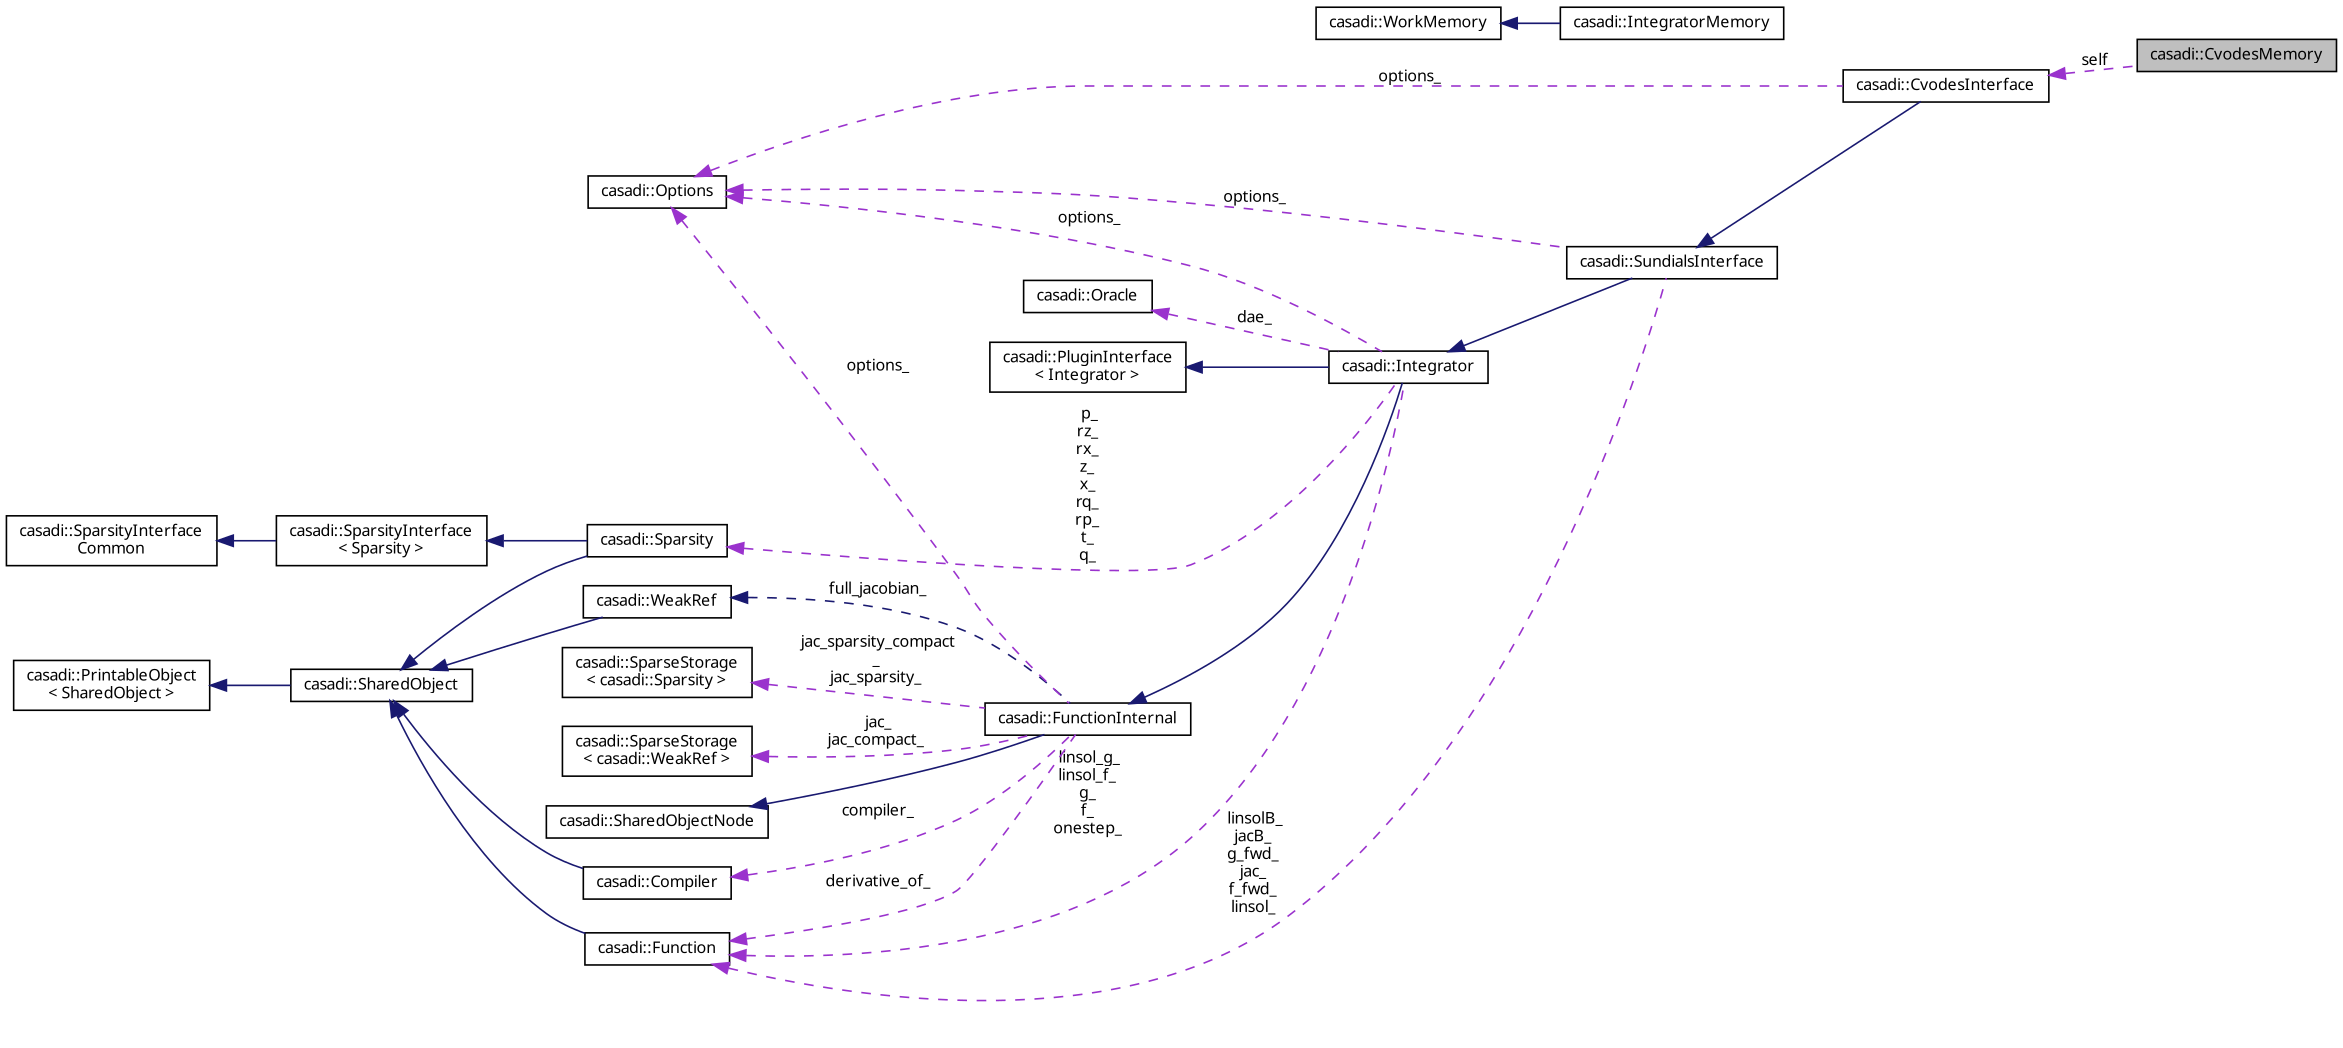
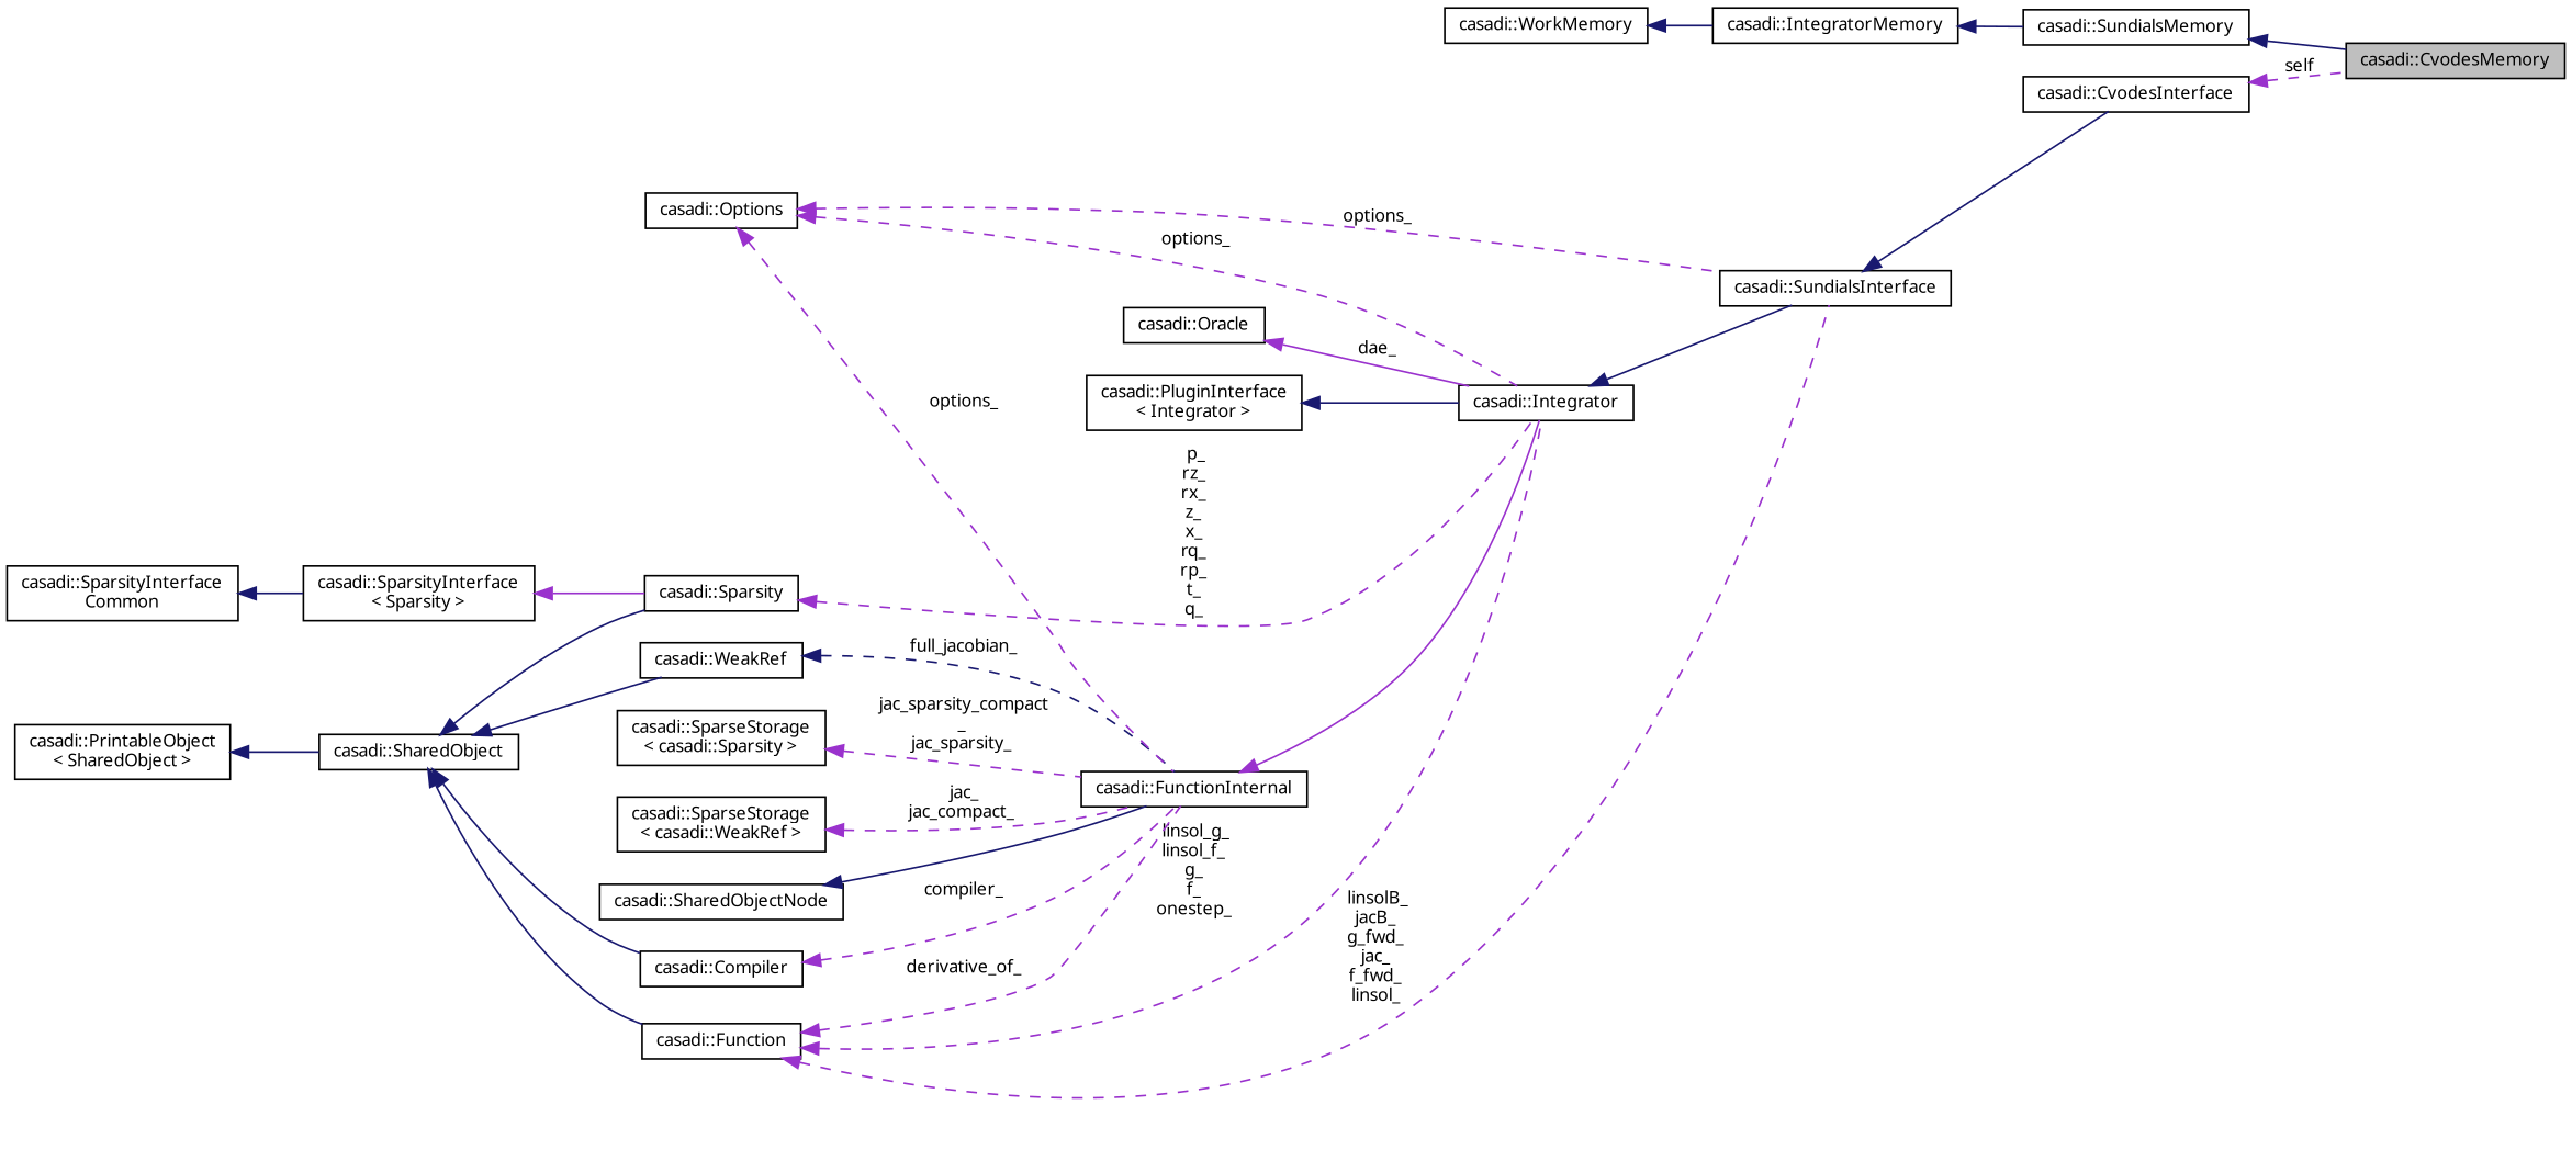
  digraph {
    rankdir=LR
    node [color=black fillcolor=white fontname="FreeSans.ttf" fontsize=10 shape=record style=filled]
    edge [color=midnightblue dir=back fontname="FreeSans.ttf" fontsize=10 labelfontname="FreeSans.ttf" labelfontsize=10 style=solid]
    n1 [fillcolor=grey75 fontcolor=black height=0.2 label="casadi::CvodesMemory" width=0.4]
+   n2 [height=0.2 label="casadi::SundialsMemory" width=0.4]
    n3 [height=0.2 label="casadi::IntegratorMemory" width=0.4]
    n4 [height=0.2 label="casadi::WorkMemory" width=0.4]
    n5 [height=0.2 label="casadi::CvodesInterface" width=0.4]
    n6 [height=0.2 label="casadi::SundialsInterface" width=0.4]
    n7 [height=0.2 label="casadi::Integrator" width=0.4]
    n8 [height=0.2 label="casadi::FunctionInternal" width=0.4]
    n9 [height=0.2 label="casadi::SharedObjectNode" width=0.4]
    n10 [height=0.2 label="casadi::WeakRef" width=0.4]
    n11 [height=0.2 label="casadi::SharedObject" width=0.4]
    n12 [height=0.2 label="casadi::Function" width=0.4]
    n13 [height=0.2 label="casadi::Compiler" width=0.4]
    n14 [height=0.2 label="casadi::Sparsity" width=0.4]
    n15 [height=0.2 label="casadi::PrintableObject\l\< SharedObject \>" width=0.4]
    n16 [height=0.2 label="casadi::SparseStorage\l\< casadi::WeakRef \>" width=0.4]
    n17 [height=0.2 label="casadi::Options" width=0.4]
    n18 [height=0.2 label="casadi::SparseStorage\l\< casadi::Sparsity \>" width=0.4]
    n19 [height=0.2 label="casadi::PluginInterface\l\< Integrator \>" width=0.4]
    n20 [height=0.2 label="casadi::SparsityInterface\l\< Sparsity \>" width=0.4]
    n21 [height=0.2 label="casadi::SparsityInterface\lCommon" width=0.4]
    n22 [height=0.2 label="casadi::Oracle" width=0.4]
+   n2 -> n1
+   n3 -> n2
    n4 -> n3
    n5 -> n1 [color=darkorchid3 label=" self" style=dashed]
    n6 -> n5
    n7 -> n6
-   n8 -> n7
+   n8 -> n7 [color=darkorchid3]
    n9 -> n8
    n10 -> n8 [label=" full_jacobian_" style=dashed]
    n11 -> n10
    n11 -> n12
    n11 -> n13
    n11 -> n14
    n12 -> n6 [color=darkorchid3 label=" linsolB_\njacB_\ng_fwd_\njac_\nf_fwd_\nlinsol_" style=dashed]
    n12 -> n7 [color=darkorchid3 label=" linsol_g_\nlinsol_f_\ng_\nf_\nonestep_" style=dashed]
    n12 -> n8 [color=darkorchid3 label=" derivative_of_" style=dashed]
    n13 -> n8 [color=darkorchid3 label=" compiler_" style=dashed]
    n14 -> n7 [color=darkorchid3 label=" p_\nrz_\nrx_\nz_\nx_\nrq_\nrp_\nt_\nq_" style=dashed]
    n15 -> n11
    n16 -> n8 [color=darkorchid3 label=" jac_\njac_compact_" style=dashed]
-   n17 -> n5 [color=darkorchid3 label=" options_" style=dashed]
    n17 -> n6 [color=darkorchid3 label=" options_" style=dashed]
    n17 -> n7 [color=darkorchid3 label=" options_" style=dashed]
    n17 -> n8 [color=darkorchid3 label=" options_" style=dashed]
    n18 -> n8 [color=darkorchid3 label=" jac_sparsity_compact\l_\njac_sparsity_" style=dashed]
    n19 -> n7
-   n20 -> n14
+   n20 -> n14 [color=darkorchid3]
    n21 -> n20
-   n22 -> n7 [color=darkorchid3 label=" dae_" style=dashed]
+   n22 -> n7 [color=darkorchid3 label=" dae_"]
  }
